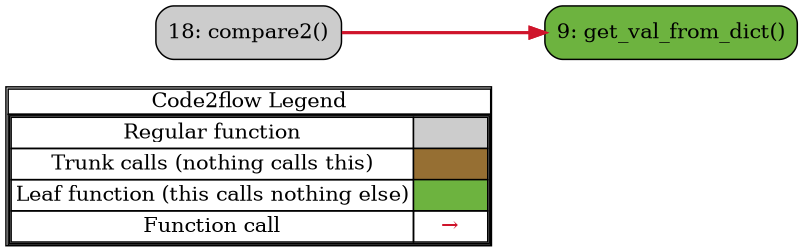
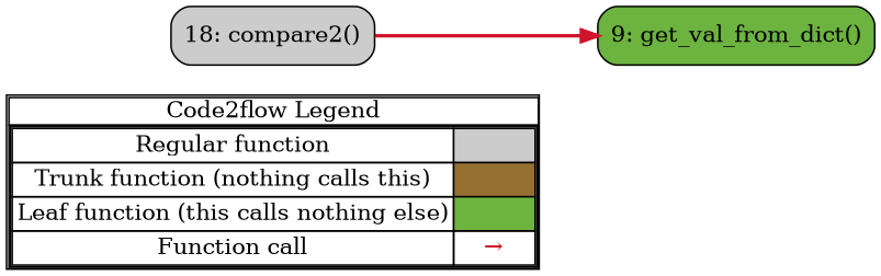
  digraph {
    concentrate=true
    rankdir=LR
    splines=ortho
    node [shape=rect style="rounded,filled"]
    edge [color="#cf142b" penwidth=2]
-   n1 [label=<         <table cellspacing="0" cellpadding="0" border="1"><tr><td>Code2flow Legend</td></tr><tr><td>         <table cellspacing="0">         <tr><td>Regular function</td><td width="50px" bgcolor='#cccccc'></td></tr>         <tr><td>Trunk calls (nothing calls this)</td><td bgcolor='#966F33'></td></tr>         <tr><td>Leaf function (this calls nothing else)</td><td bgcolor='#6db33f'></td></tr>         <tr><td>Function call</td><td><font color='#cf142b'>&#8594;</font></td></tr>         </table></td></tr></table>         > margin=0 shape=none style=""]
+   n1 [label=<         <table cellspacing="0" cellpadding="0" border="1"><tr><td>Code2flow Legend</td></tr><tr><td>         <table cellspacing="0">         <tr><td>Regular function</td><td width="50px" bgcolor='#cccccc'></td></tr>         <tr><td>Trunk function (nothing calls this)</td><td bgcolor='#966F33'></td></tr>         <tr><td>Leaf function (this calls nothing else)</td><td bgcolor='#6db33f'></td></tr>         <tr><td>Function call</td><td><font color='#cf142b'>&#8594;</font></td></tr>         </table></td></tr></table>         > margin=0 shape=none style=""]
    n2 [fillcolor="#cccccc" label="18: compare2()"]
    n3 [fillcolor="#6db33f" label="9: get_val_from_dict()"]
    subgraph sub_1 {
      label=legend
      rank=min
      n1
    }
    subgraph sub_2 {
      label="File: verify_reports"
      style=dotted
      n2
      n3
    }
    n2 -> n3
    n2 -> n3
    n2 -> n3
    n2 -> n3
    n2 -> n3
    n2 -> n3
    n2 -> n3
    n2 -> n3
  }
